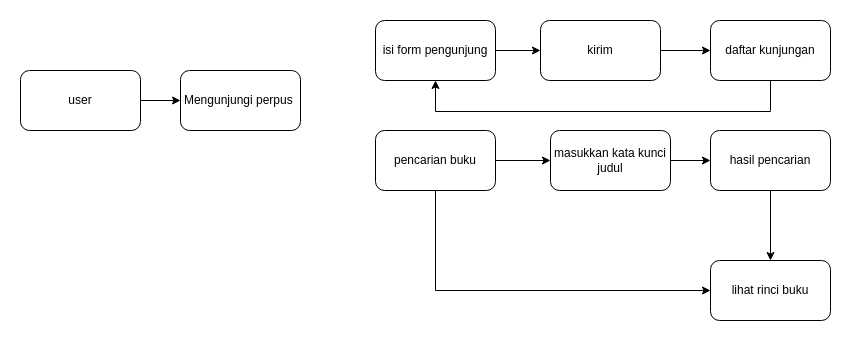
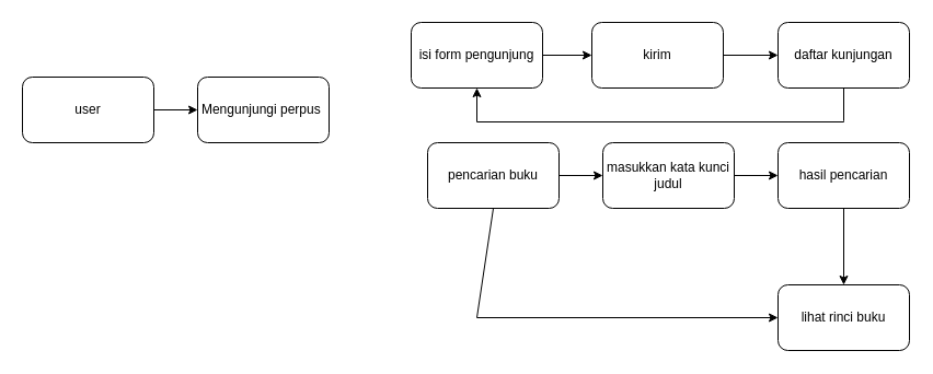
  <mxCell id="0" />
  <mxCell id="1" parent="0" />
  <mxCell id="2" value="" style="edgeStyle=orthogonalEdgeStyle;rounded=0;orthogonalLoop=1;jettySize=auto;html=1;" edge="1" parent="1" source="3" target="4"><mxGeometry relative="1" as="geometry" /></mxCell>
  <mxCell id="3" value="user" style="rounded=1;whiteSpace=wrap;html=1;" vertex="1" parent="1"><mxGeometry x="20" y="70" width="120" height="60" as="geometry" /></mxCell>
  <mxCell id="4" value="Mengunjungi perpus&amp;nbsp;" style="whiteSpace=wrap;html=1;rounded=1;" vertex="1" parent="1"><mxGeometry x="180" y="70" width="120" height="60" as="geometry" /></mxCell>
  <mxCell id="5" value="" style="edgeStyle=orthogonalEdgeStyle;rounded=0;orthogonalLoop=1;jettySize=auto;html=1;" edge="1" parent="1" source="6" target="8"><mxGeometry relative="1" as="geometry" /></mxCell>
- <mxCell id="6" value="pencarian buku" style="whiteSpace=wrap;html=1;rounded=1;" vertex="1" parent="1"><mxGeometry x="375" y="130" width="120" height="60" as="geometry" /></mxCell>
+ <mxCell id="6" value="pencarian buku" style="whiteSpace=wrap;html=1;rounded=1;" vertex="1" parent="1"><mxGeometry x="390" y="130" width="120" height="60" as="geometry" /></mxCell>
  <mxCell id="7" value="" style="edgeStyle=orthogonalEdgeStyle;rounded=0;orthogonalLoop=1;jettySize=auto;html=1;" edge="1" parent="1" source="8" target="10"><mxGeometry relative="1" as="geometry" /></mxCell>
  <mxCell id="8" value="masukkan kata kunci judul" style="whiteSpace=wrap;html=1;rounded=1;" vertex="1" parent="1"><mxGeometry x="550" y="130" width="120" height="60" as="geometry" /></mxCell>
  <mxCell id="9" value="" style="edgeStyle=orthogonalEdgeStyle;rounded=0;orthogonalLoop=1;jettySize=auto;html=1;" edge="1" parent="1" source="10" target="11"><mxGeometry relative="1" as="geometry" /></mxCell>
  <mxCell id="10" value="hasil pencarian" style="whiteSpace=wrap;html=1;rounded=1;" vertex="1" parent="1"><mxGeometry x="710" y="130" width="120" height="60" as="geometry" /></mxCell>
  <mxCell id="11" value="lihat rinci buku" style="whiteSpace=wrap;html=1;rounded=1;" vertex="1" parent="1"><mxGeometry x="710" y="260" width="120" height="60" as="geometry" /></mxCell>
  <mxCell id="12" value="" style="edgeStyle=orthogonalEdgeStyle;rounded=0;orthogonalLoop=1;jettySize=auto;html=1;" edge="1" parent="1" source="14" target="16"><mxGeometry relative="1" as="geometry" /></mxCell>
  <mxCell id="13" value="" style="edgeStyle=orthogonalEdgeStyle;rounded=0;orthogonalLoop=1;jettySize=auto;html=1;entryX=0.5;entryY=1;entryDx=0;entryDy=0;" edge="1" parent="1" target="14"><mxGeometry relative="1" as="geometry"><mxPoint x="770" y="110" as="sourcePoint" /><mxPoint x="435" y="-60" as="targetPoint" /><Array as="points"><mxPoint x="770" y="111" /><mxPoint x="435" y="111" /></Array></mxGeometry></mxCell>
  <mxCell id="14" value="isi form pengunjung" style="whiteSpace=wrap;html=1;rounded=1;" vertex="1" parent="1"><mxGeometry x="375" y="20" width="120" height="60" as="geometry" /></mxCell>
  <mxCell id="15" value="" style="edgeStyle=orthogonalEdgeStyle;rounded=0;orthogonalLoop=1;jettySize=auto;html=1;" edge="1" parent="1" source="16" target="17"><mxGeometry relative="1" as="geometry" /></mxCell>
  <mxCell id="16" value="kirim" style="whiteSpace=wrap;html=1;rounded=1;" vertex="1" parent="1"><mxGeometry x="540" y="20" width="120" height="60" as="geometry" /></mxCell>
  <mxCell id="17" value="daftar kunjungan" style="whiteSpace=wrap;html=1;rounded=1;" vertex="1" parent="1"><mxGeometry x="710" y="20" width="120" height="60" as="geometry" /></mxCell>
  <mxCell id="18" value="" style="endArrow=classic;html=1;rounded=0;exitX=0.5;exitY=1;exitDx=0;exitDy=0;entryX=0;entryY=0.5;entryDx=0;entryDy=0;" edge="1" parent="1" source="6" target="11"><mxGeometry width="50" height="50" relative="1" as="geometry"><mxPoint x="410" y="170" as="sourcePoint" /><mxPoint x="460" y="120" as="targetPoint" /><Array as="points"><mxPoint x="435" y="290" /></Array></mxGeometry></mxCell>
  <mxCell id="19" value="" style="endArrow=none;html=1;rounded=0;entryX=0.5;entryY=1;entryDx=0;entryDy=0;" edge="1" parent="1" target="17"><mxGeometry width="50" height="50" relative="1" as="geometry"><mxPoint x="770" y="110" as="sourcePoint" /><mxPoint x="820" y="60" as="targetPoint" /></mxGeometry></mxCell>
